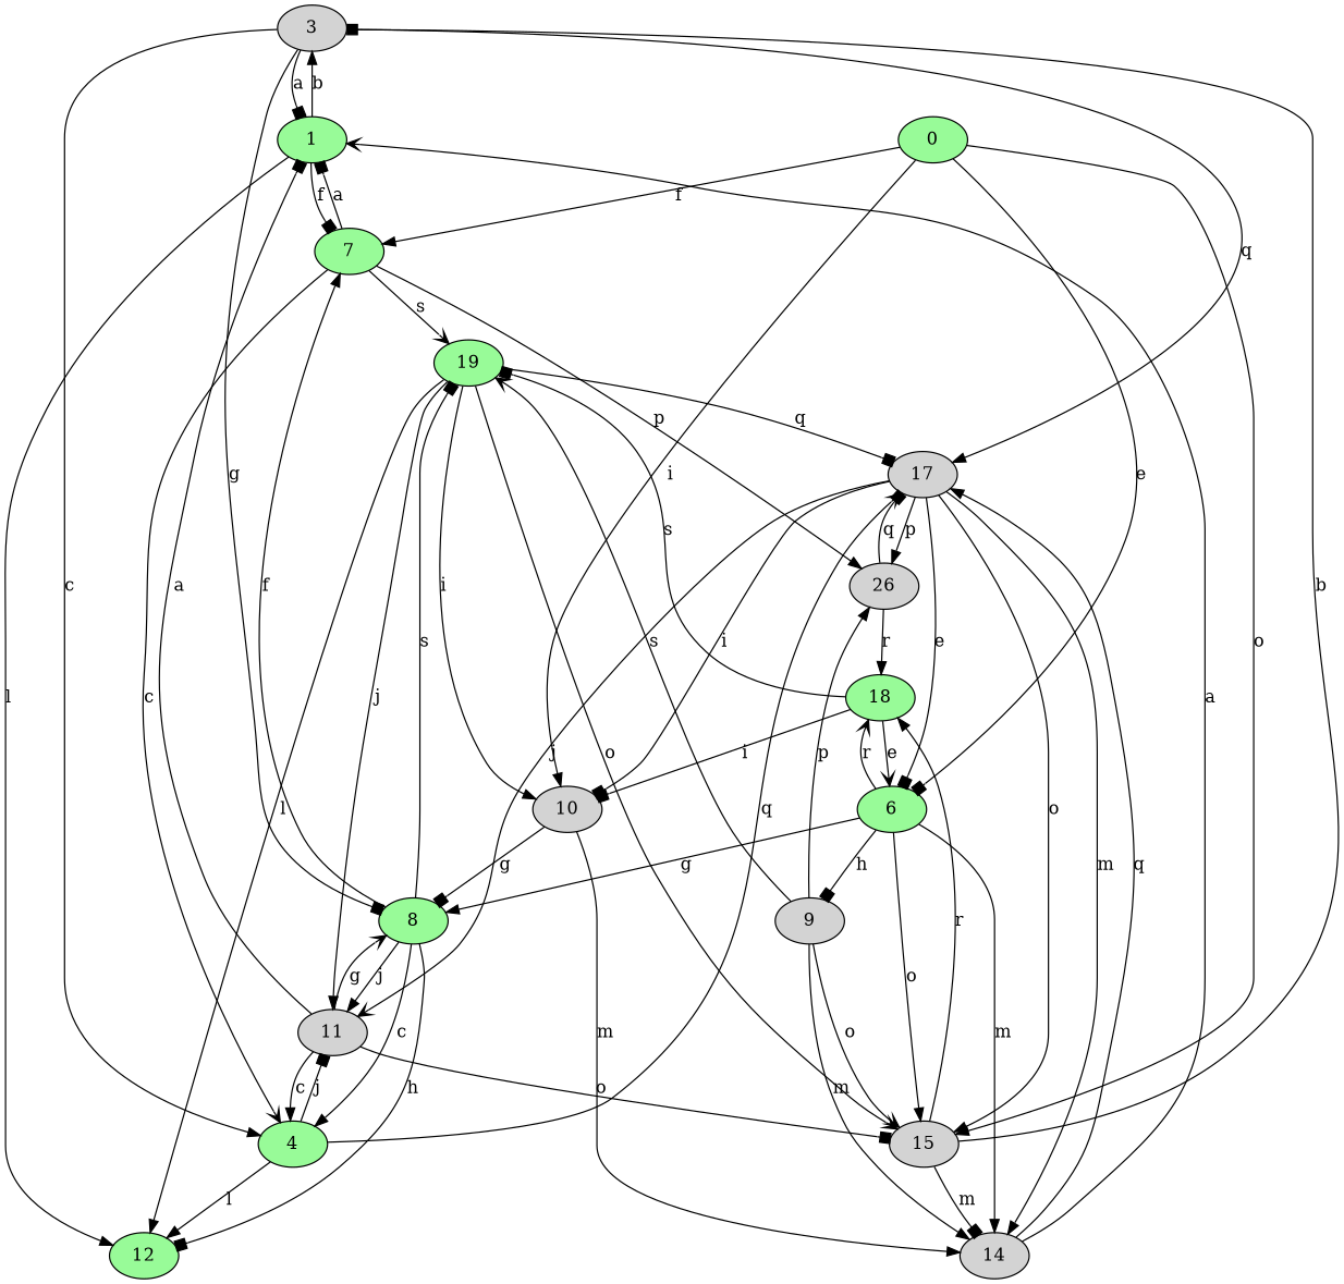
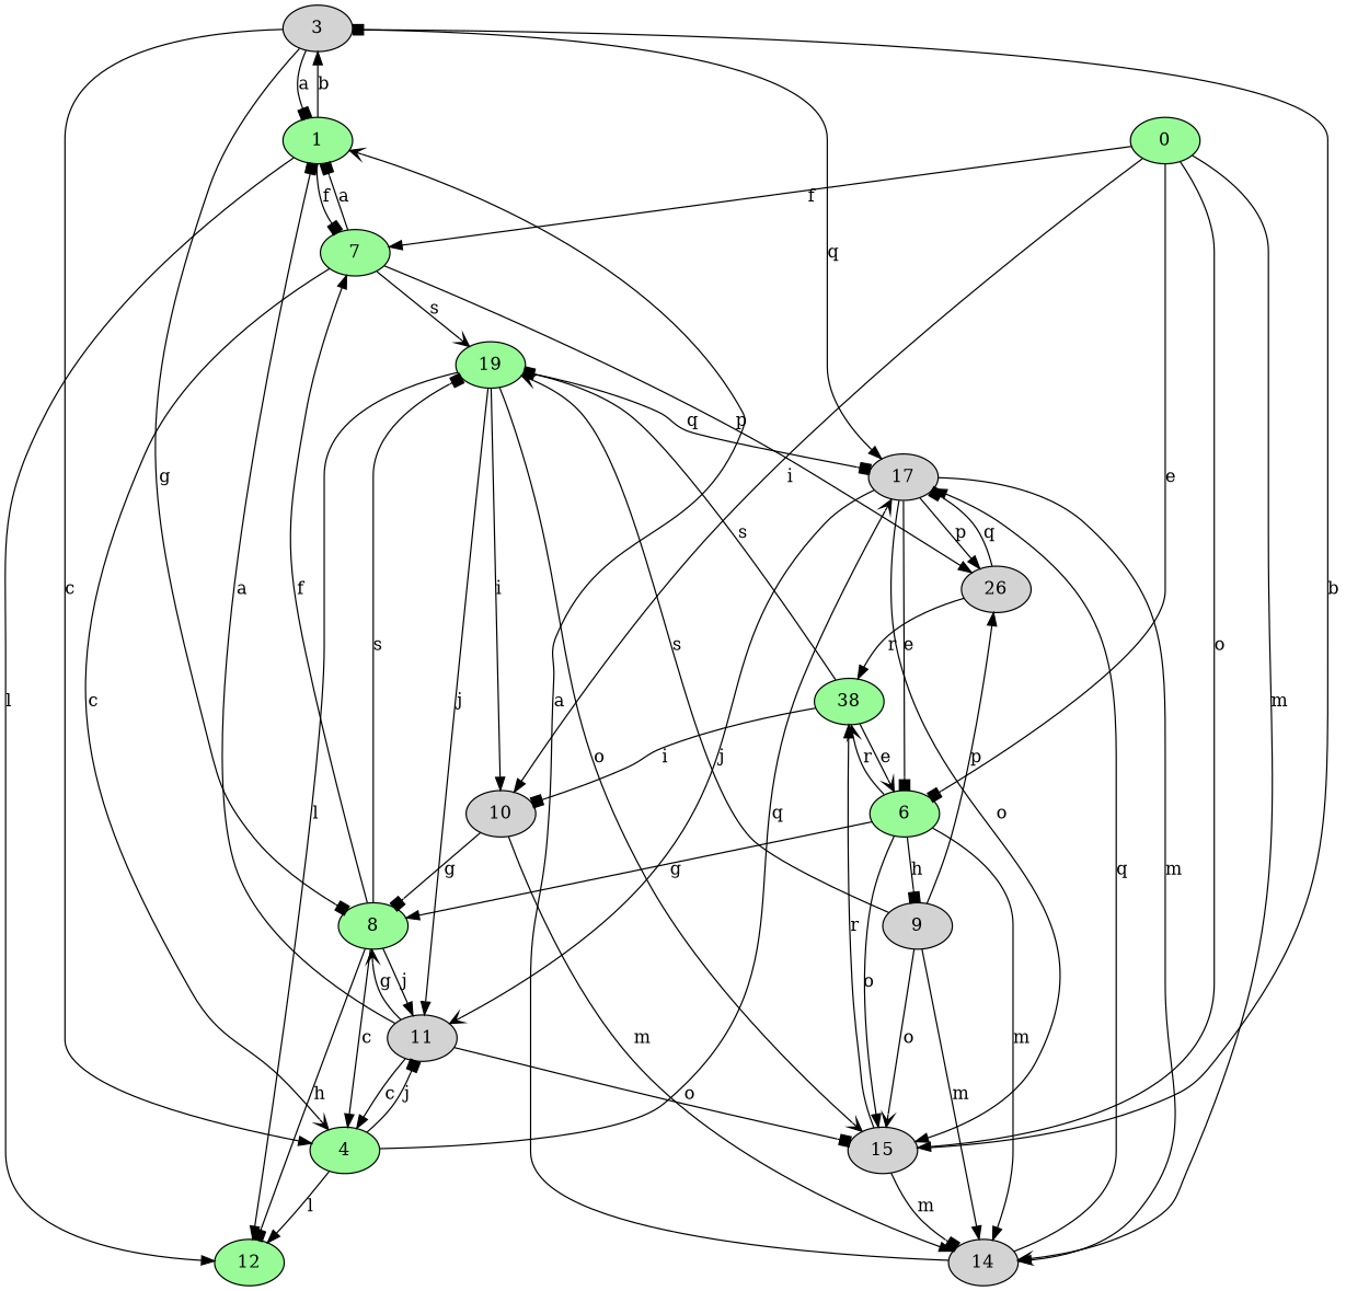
  strict digraph {
    node [fillcolor=palegreen style=filled]
    edge [arrowhead=normal]
    3 [fillcolor=lightgrey]
    1
    7
    12
    4
    8
    17 [fillcolor=lightgrey]
    n8 [fillcolor=lightgrey label=26]
    19
    11 [fillcolor=lightgrey]
    6
    14 [fillcolor=lightgrey]
    15 [fillcolor=lightgrey]
    10 [fillcolor=lightgrey]
    9 [fillcolor=lightgrey]
-   18
+   18 [label=38]
    0
    3 -> 1 [arrowhead=box label=a]
    3 -> 4 [label=c]
    3 -> 8 [arrowhead=box label=g]
    3 -> 17 [label=q]
    1 -> 3 [label=b]
    1 -> 7 [arrowhead=box label=f]
    1 -> 12 [label=l]
    7 -> 1 [arrowhead=box label=a]
    7 -> 4 [arrowhead=vee label=c]
    7 -> n8 [label=p]
    7 -> 19 [arrowhead=vee label=s]
    4 -> 12 [label=l]
    4 -> 17 [arrowhead=vee label=q]
    4 -> 11 [arrowhead=box label=j]
    8 -> 7 [label=f]
    8 -> 12 [arrowhead=box label=h]
    8 -> 4 [label=c]
    8 -> 19 [arrowhead=box label=s]
    8 -> 11 [label=j]
    17 -> n8 [label=p]
    17 -> 11 [arrowhead=vee label=j]
    17 -> 6 [arrowhead=box label=e]
    17 -> 14 [label=m]
    17 -> 15 [label=o]
-   17 -> 10 [arrowhead=box label=i]
    n8 -> 17 [arrowhead=box label=q]
    n8 -> 18 [label=r]
    19 -> 12 [label=l]
    19 -> 17 [arrowhead=box label=q]
    19 -> 11 [label=j]
    19 -> 15 [arrowhead=vee label=o]
    19 -> 10 [label=i]
    11 -> 1 [arrowhead=box label=a]
    11 -> 4 [label=c]
    11 -> 8 [arrowhead=vee label=g]
    11 -> 15 [arrowhead=box label=o]
    6 -> 8 [label=g]
    6 -> 14 [label=m]
    6 -> 15 [label=o]
    6 -> 9 [arrowhead=box label=h]
    6 -> 18 [arrowhead=vee label=r]
    14 -> 1 [arrowhead=vee label=a]
    14 -> 17 [label=q]
    15 -> 3 [arrowhead=box label=b]
    15 -> 14 [arrowhead=box label=m]
    15 -> 18 [label=r]
    10 -> 8 [arrowhead=box label=g]
    10 -> 14 [label=m]
    9 -> n8 [label=p]
    9 -> 19 [arrowhead=vee label=s]
    9 -> 14 [label=m]
    9 -> 15 [arrowhead=vee label=o]
    18 -> 19 [arrowhead=box label=s]
    18 -> 6 [arrowhead=vee label=e]
    18 -> 10 [arrowhead=box label=i]
    0 -> 7 [label=f]
    0 -> 6 [arrowhead=box label=e]
+   0 -> 14 [arrowhead=vee label=m]
    0 -> 15 [label=o]
    0 -> 10 [label=i]
  }
